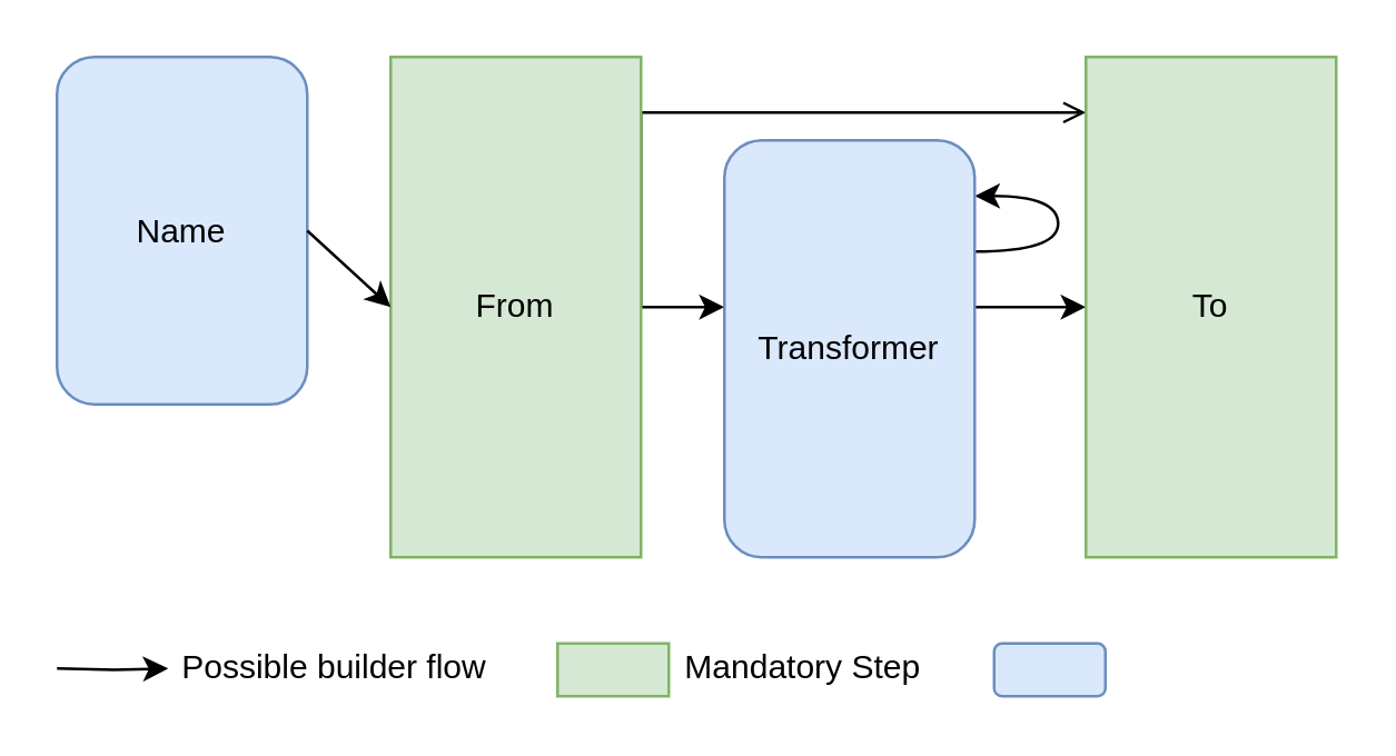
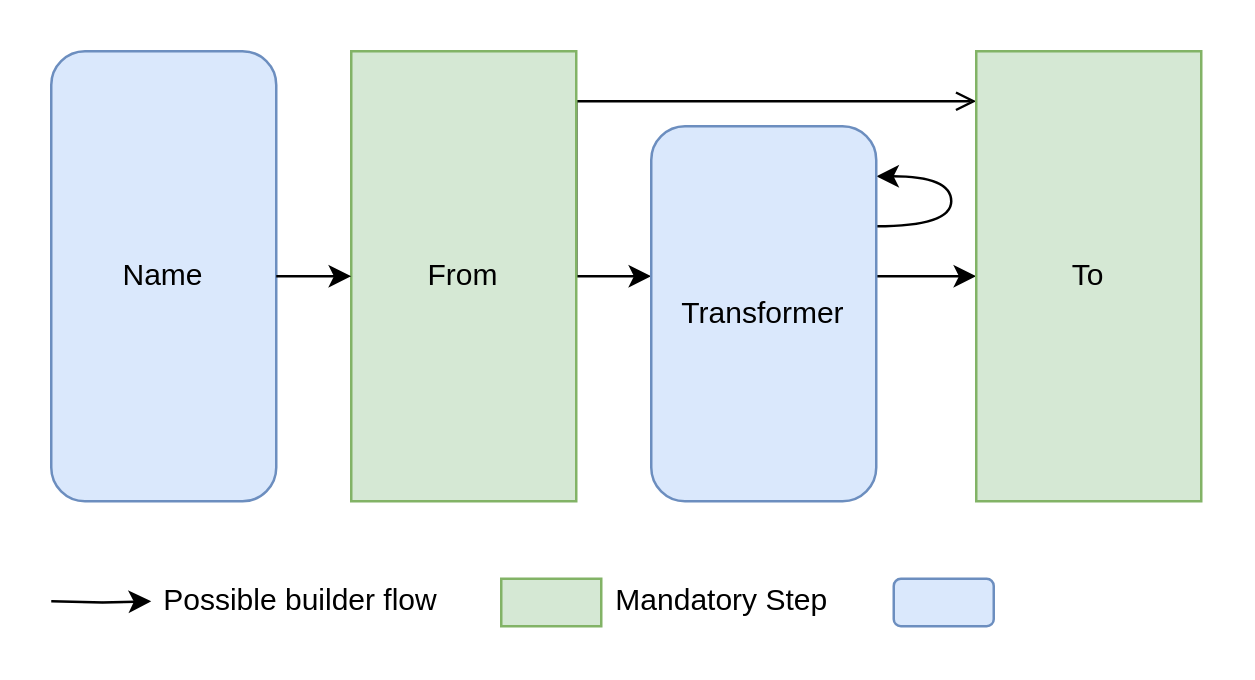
  <mxCell id="0" />
  <mxCell id="1" parent="0" />
  <mxCell id="2" style="edgeStyle=orthogonalEdgeStyle;rounded=0;orthogonalLoop=1;jettySize=auto;html=1;exitX=1;exitY=0.5;exitDx=0;exitDy=0;endArrow=open;" parent="1" source="4" target="8" edge="1"><mxGeometry relative="1" as="geometry"><Array as="points"><mxPoint x="230" y="40" /></Array></mxGeometry></mxCell>
  <mxCell id="3" style="edgeStyle=orthogonalEdgeStyle;rounded=0;orthogonalLoop=1;jettySize=auto;html=1;entryX=0;entryY=0.4;entryDx=0;entryDy=0;entryPerimeter=0;" edge="1" parent="1" source="4" target="7"><mxGeometry relative="1" as="geometry" /></mxCell>
  <mxCell id="4" value="From" style="rounded=0;whiteSpace=wrap;html=1;labelBackgroundColor=none;fillColor=#d5e8d4;strokeColor=#82b366;" parent="1" vertex="1"><mxGeometry x="140" y="20" width="90" height="180" as="geometry" /></mxCell>
  <mxCell id="5" style="edgeStyle=orthogonalEdgeStyle;orthogonalLoop=1;jettySize=auto;html=1;entryX=1;entryY=0.25;entryDx=0;entryDy=0;curved=1;" parent="1" edge="1"><mxGeometry relative="1" as="geometry"><mxPoint x="350" y="70" as="targetPoint" /><mxPoint x="350" y="90" as="sourcePoint" /><Array as="points"><mxPoint x="380" y="90" /><mxPoint x="380" y="70" /></Array></mxGeometry></mxCell>
  <mxCell id="6" style="edgeStyle=orthogonalEdgeStyle;rounded=0;orthogonalLoop=1;jettySize=auto;html=1;entryX=0;entryY=0.5;entryDx=0;entryDy=0;" edge="1" parent="1" source="7" target="8"><mxGeometry relative="1" as="geometry"><Array as="points"><mxPoint x="380" y="110" /><mxPoint x="380" y="110" /></Array></mxGeometry></mxCell>
  <mxCell id="7" value="Transformer" style="rounded=1;whiteSpace=wrap;html=1;fillColor=#dae8fc;strokeColor=#6c8ebf;" parent="1" vertex="1"><mxGeometry x="260" y="50" width="90" height="150" as="geometry" /></mxCell>
  <mxCell id="8" value="To" style="rounded=0;whiteSpace=wrap;html=1;labelBackgroundColor=none;fillColor=#d5e8d4;strokeColor=#82b366;" parent="1" vertex="1"><mxGeometry x="390" y="20" width="90" height="180" as="geometry" /></mxCell>
  <mxCell id="9" value="" style="rounded=1;whiteSpace=wrap;html=1;fillColor=#dae8fc;strokeColor=#6c8ebf;" parent="1" vertex="1"><mxGeometry x="357" y="231" width="40" height="19" as="geometry" /></mxCell>
  <mxCell id="10" value="" style="rounded=0;whiteSpace=wrap;html=1;labelBackgroundColor=none;fillColor=#d5e8d4;strokeColor=#82b366;" parent="1" vertex="1"><mxGeometry x="200" y="231" width="40" height="19" as="geometry" /></mxCell>
  <mxCell id="11" style="edgeStyle=orthogonalEdgeStyle;rounded=0;orthogonalLoop=1;jettySize=auto;html=1;exitX=1;exitY=0.5;exitDx=0;exitDy=0;" parent="1" edge="1"><mxGeometry relative="1" as="geometry"><mxPoint x="20" y="240" as="sourcePoint" /><mxPoint x="60" y="240" as="targetPoint" /></mxGeometry></mxCell>
  <mxCell id="12" value="Possible builder flow" style="text;html=1;strokeColor=none;fillColor=none;align=center;verticalAlign=middle;whiteSpace=wrap;rounded=0;labelBackgroundColor=none;" parent="1" vertex="1"><mxGeometry x="60" y="230" width="120" height="20" as="geometry" /></mxCell>
  <mxCell id="13" value="Mandatory Step" style="text;html=1;strokeColor=none;fillColor=none;align=center;verticalAlign=middle;whiteSpace=wrap;rounded=0;labelBackgroundColor=none;" parent="1" vertex="1"><mxGeometry x="242" y="230" width="93" height="20" as="geometry" /></mxCell>
- <mxCell id="14" value="Name" style="rounded=1;whiteSpace=wrap;html=1;fillColor=#dae8fc;strokeColor=#6c8ebf;" parent="1" vertex="1"><mxGeometry x="20" y="20" width="90" height="125" as="geometry" /></mxCell>
+ <mxCell id="14" value="Name" style="rounded=1;whiteSpace=wrap;html=1;fillColor=#dae8fc;strokeColor=#6c8ebf;" parent="1" vertex="1"><mxGeometry x="20" y="20" width="90" height="180" as="geometry" /></mxCell>
  <mxCell id="15" value="" style="endArrow=classic;html=1;exitX=1;exitY=0.5;exitDx=0;exitDy=0;entryX=0;entryY=0.5;entryDx=0;entryDy=0;" parent="1" source="14" target="4" edge="1"><mxGeometry width="50" height="50" relative="1" as="geometry"><mxPoint x="300" y="240" as="sourcePoint" /><mxPoint x="350" y="190" as="targetPoint" /></mxGeometry></mxCell>
